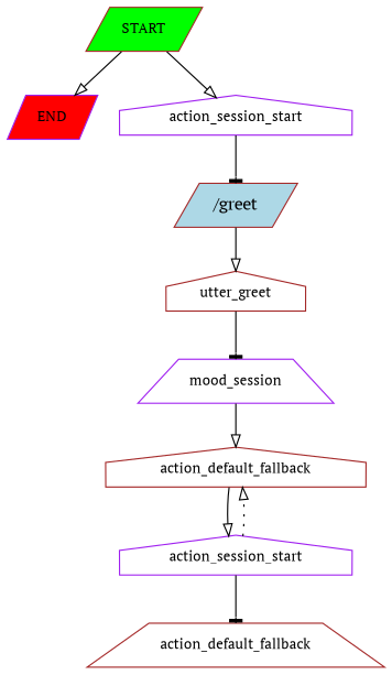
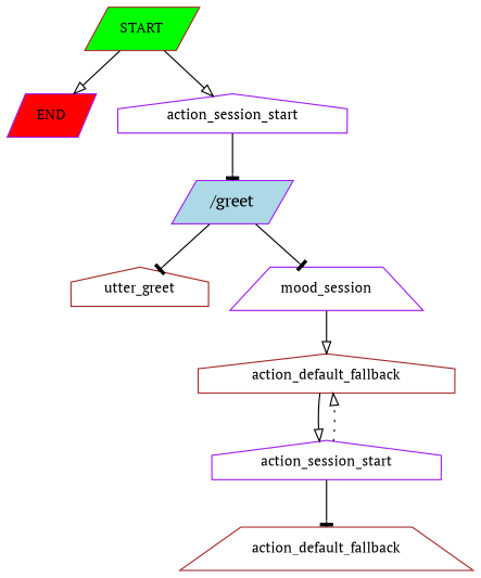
  digraph {
    fontname="PT Serif"
    node [color=purple fontname="PT Serif" fontsize=12 shape=house]
    edge [arrowhead=onormal fontname="PT Serif" style=solid]
    n1 [color=brown fillcolor=green label=START shape=parallelogram style=filled]
    n2 [fillcolor=red label=END shape=parallelogram style=filled]
    n3 [label=action_session_start]
-   n4 [color=brown fillcolor=lightblue label="/greet" shape=parallelogram style=filled fontsize=""]
+   n4 [fillcolor=lightblue label="/greet" shape=parallelogram style=filled fontsize=""]
    n5 [color=brown label=utter_greet]
    n6 [label=mood_session shape=trapezium]
    n7 [color=brown label=action_default_fallback]
    n8 [label=action_session_start]
    n9 [color=brown label=action_default_fallback shape=trapezium]
    n1 -> n2
    n1 -> n3
    n3 -> n4 [arrowhead=tee]
-   n4 -> n5
-   n5 -> n6 [arrowhead=tee]
+   n4 -> n5 [arrowhead=tee]
+   n4 -> n6 [arrowhead=tee]
    n6 -> n7
    n7 -> n8
    n8 -> n7 [style=dotted]
    n8 -> n9 [arrowhead=tee]
  }
